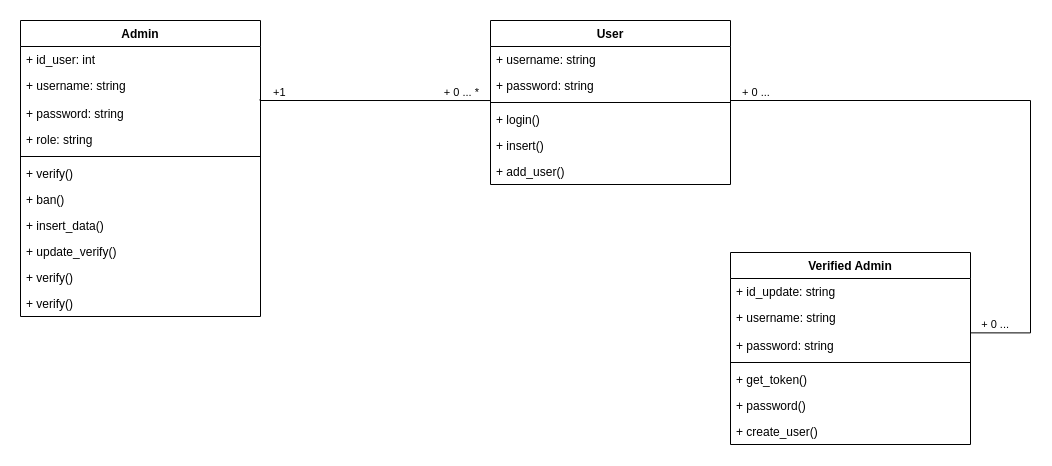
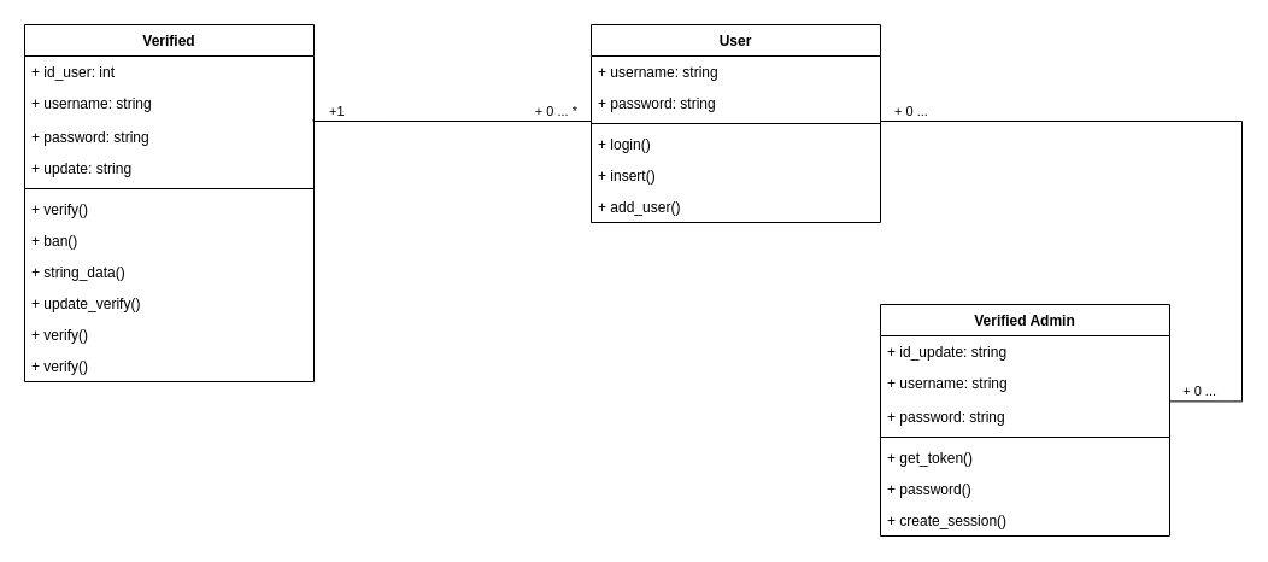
  <mxCell id="0" />
  <mxCell id="1" parent="0" />
  <mxCell id="2" value="User" style="swimlane;fontStyle=1;align=center;verticalAlign=top;childLayout=stackLayout;horizontal=1;startSize=26;horizontalStack=0;resizeParent=1;resizeParentMax=0;resizeLast=0;collapsible=1;marginBottom=0;whiteSpace=wrap;html=1;" vertex="1" parent="1"><mxGeometry x="490" y="20" width="240" height="164" as="geometry" /></mxCell>
  <mxCell id="3" value="+ username: string" style="text;strokeColor=none;fillColor=none;align=left;verticalAlign=top;spacingLeft=4;spacingRight=4;overflow=hidden;rotatable=0;points=[[0,0.5],[1,0.5]];portConstraint=eastwest;whiteSpace=wrap;html=1;" vertex="1" parent="2"><mxGeometry y="26" width="240" height="26" as="geometry" /></mxCell>
  <mxCell id="4" value="+ password: string" style="text;strokeColor=none;fillColor=none;align=left;verticalAlign=top;spacingLeft=4;spacingRight=4;overflow=hidden;rotatable=0;points=[[0,0.5],[1,0.5]];portConstraint=eastwest;whiteSpace=wrap;html=1;" vertex="1" parent="2"><mxGeometry y="52" width="240" height="26" as="geometry" /></mxCell>
  <mxCell id="5" value="" style="line;strokeWidth=1;fillColor=none;align=left;verticalAlign=middle;spacingTop=-1;spacingLeft=3;spacingRight=3;rotatable=0;labelPosition=right;points=[];portConstraint=eastwest;strokeColor=inherit;" vertex="1" parent="2"><mxGeometry y="78" width="240" height="8" as="geometry" /></mxCell>
  <mxCell id="6" value="+ login()&lt;span style=&quot;white-space: pre;&quot;&gt;&#09;&lt;/span&gt;" style="text;strokeColor=none;fillColor=none;align=left;verticalAlign=top;spacingLeft=4;spacingRight=4;overflow=hidden;rotatable=0;points=[[0,0.5],[1,0.5]];portConstraint=eastwest;whiteSpace=wrap;html=1;" vertex="1" parent="2"><mxGeometry y="86" width="240" height="26" as="geometry" /></mxCell>
  <mxCell id="7" value="+ insert()" style="text;strokeColor=none;fillColor=none;align=left;verticalAlign=top;spacingLeft=4;spacingRight=4;overflow=hidden;rotatable=0;points=[[0,0.5],[1,0.5]];portConstraint=eastwest;whiteSpace=wrap;html=1;" vertex="1" parent="2"><mxGeometry y="112" width="240" height="26" as="geometry" /></mxCell>
  <mxCell id="8" value="+ add_user()" style="text;strokeColor=none;fillColor=none;align=left;verticalAlign=top;spacingLeft=4;spacingRight=4;overflow=hidden;rotatable=0;points=[[0,0.5],[1,0.5]];portConstraint=eastwest;whiteSpace=wrap;html=1;" vertex="1" parent="2"><mxGeometry y="138" width="240" height="26" as="geometry" /></mxCell>
  <mxCell id="9" value="Verified Admin" style="swimlane;fontStyle=1;align=center;verticalAlign=top;childLayout=stackLayout;horizontal=1;startSize=26;horizontalStack=0;resizeParent=1;resizeParentMax=0;resizeLast=0;collapsible=1;marginBottom=0;whiteSpace=wrap;html=1;" vertex="1" parent="1"><mxGeometry x="730" y="252" width="240" height="192" as="geometry" /></mxCell>
  <mxCell id="10" value="+ id_update: string" style="text;strokeColor=none;fillColor=none;align=left;verticalAlign=top;spacingLeft=4;spacingRight=4;overflow=hidden;rotatable=0;points=[[0,0.5],[1,0.5]];portConstraint=eastwest;whiteSpace=wrap;html=1;" vertex="1" parent="9"><mxGeometry y="26" width="240" height="26" as="geometry" /></mxCell>
  <mxCell id="11" value="+ username: string" style="text;strokeColor=none;fillColor=none;align=left;verticalAlign=top;spacingLeft=4;spacingRight=4;overflow=hidden;rotatable=0;points=[[0,0.5],[1,0.5]];portConstraint=eastwest;whiteSpace=wrap;html=1;" vertex="1" parent="9"><mxGeometry y="52" width="240" height="28" as="geometry" /></mxCell>
  <mxCell id="12" value="+ password: string" style="text;strokeColor=none;fillColor=none;align=left;verticalAlign=top;spacingLeft=4;spacingRight=4;overflow=hidden;rotatable=0;points=[[0,0.5],[1,0.5]];portConstraint=eastwest;whiteSpace=wrap;html=1;" vertex="1" parent="9"><mxGeometry y="80" width="240" height="26" as="geometry" /></mxCell>
  <mxCell id="13" value="" style="line;strokeWidth=1;fillColor=none;align=left;verticalAlign=middle;spacingTop=-1;spacingLeft=3;spacingRight=3;rotatable=0;labelPosition=right;points=[];portConstraint=eastwest;strokeColor=inherit;" vertex="1" parent="9"><mxGeometry y="106" width="240" height="8" as="geometry" /></mxCell>
  <mxCell id="14" value="+ get_token()" style="text;strokeColor=none;fillColor=none;align=left;verticalAlign=top;spacingLeft=4;spacingRight=4;overflow=hidden;rotatable=0;points=[[0,0.5],[1,0.5]];portConstraint=eastwest;whiteSpace=wrap;html=1;" vertex="1" parent="9"><mxGeometry y="114" width="240" height="26" as="geometry" /></mxCell>
  <mxCell id="15" value="+ password()" style="text;strokeColor=none;fillColor=none;align=left;verticalAlign=top;spacingLeft=4;spacingRight=4;overflow=hidden;rotatable=0;points=[[0,0.5],[1,0.5]];portConstraint=eastwest;whiteSpace=wrap;html=1;" vertex="1" parent="9"><mxGeometry y="140" width="240" height="26" as="geometry" /></mxCell>
- <mxCell id="16" value="+ create_user()" style="text;strokeColor=none;fillColor=none;align=left;verticalAlign=top;spacingLeft=4;spacingRight=4;overflow=hidden;rotatable=0;points=[[0,0.5],[1,0.5]];portConstraint=eastwest;whiteSpace=wrap;html=1;" vertex="1" parent="9"><mxGeometry y="166" width="240" height="26" as="geometry" /></mxCell>
+ <mxCell id="16" value="+ create_session()" style="text;strokeColor=none;fillColor=none;align=left;verticalAlign=top;spacingLeft=4;spacingRight=4;overflow=hidden;rotatable=0;points=[[0,0.5],[1,0.5]];portConstraint=eastwest;whiteSpace=wrap;html=1;" vertex="1" parent="9"><mxGeometry y="166" width="240" height="26" as="geometry" /></mxCell>
  <mxCell id="17" value="" style="endArrow=none;html=1;edgeStyle=orthogonalEdgeStyle;rounded=0;entryX=0.999;entryY=0.546;entryDx=0;entryDy=0;entryPerimeter=0;" edge="1" parent="1"><mxGeometry relative="1" as="geometry"><mxPoint x="730" y="69" as="sourcePoint" /><mxPoint x="969.76" y="332.368" as="targetPoint" /><Array as="points"><mxPoint x="730" y="100" /><mxPoint x="1030" y="100" /><mxPoint x="1030" y="332" /></Array></mxGeometry></mxCell>
  <mxCell id="18" value="+ 0 ..." style="edgeLabel;resizable=0;html=1;align=left;verticalAlign=bottom;" connectable="0" vertex="1" parent="17"><mxGeometry x="-1" relative="1" as="geometry"><mxPoint x="10" y="31" as="offset" /></mxGeometry></mxCell>
  <mxCell id="19" value="+ 0 ..." style="edgeLabel;resizable=0;html=1;align=right;verticalAlign=bottom;" connectable="0" vertex="1" parent="17"><mxGeometry x="1" relative="1" as="geometry"><mxPoint x="40" as="offset" /></mxGeometry></mxCell>
- <mxCell id="20" value="Admin" style="swimlane;fontStyle=1;align=center;verticalAlign=top;childLayout=stackLayout;horizontal=1;startSize=26;horizontalStack=0;resizeParent=1;resizeParentMax=0;resizeLast=0;collapsible=1;marginBottom=0;whiteSpace=wrap;html=1;" vertex="1" parent="1"><mxGeometry x="20" y="20" width="240" height="296" as="geometry" /></mxCell>
+ <mxCell id="20" value="Verified" style="swimlane;fontStyle=1;align=center;verticalAlign=top;childLayout=stackLayout;horizontal=1;startSize=26;horizontalStack=0;resizeParent=1;resizeParentMax=0;resizeLast=0;collapsible=1;marginBottom=0;whiteSpace=wrap;html=1;" vertex="1" parent="1"><mxGeometry x="20" y="20" width="240" height="296" as="geometry" /></mxCell>
  <mxCell id="21" value="+ id_user: int" style="text;strokeColor=none;fillColor=none;align=left;verticalAlign=top;spacingLeft=4;spacingRight=4;overflow=hidden;rotatable=0;points=[[0,0.5],[1,0.5]];portConstraint=eastwest;whiteSpace=wrap;html=1;" vertex="1" parent="20"><mxGeometry y="26" width="240" height="26" as="geometry" /></mxCell>
  <mxCell id="22" value="+ username: string" style="text;strokeColor=none;fillColor=none;align=left;verticalAlign=top;spacingLeft=4;spacingRight=4;overflow=hidden;rotatable=0;points=[[0,0.5],[1,0.5]];portConstraint=eastwest;whiteSpace=wrap;html=1;" vertex="1" parent="20"><mxGeometry y="52" width="240" height="28" as="geometry" /></mxCell>
  <mxCell id="23" value="+ password: string" style="text;strokeColor=none;fillColor=none;align=left;verticalAlign=top;spacingLeft=4;spacingRight=4;overflow=hidden;rotatable=0;points=[[0,0.5],[1,0.5]];portConstraint=eastwest;whiteSpace=wrap;html=1;" vertex="1" parent="20"><mxGeometry y="80" width="240" height="26" as="geometry" /></mxCell>
- <mxCell id="24" value="+ role: string" style="text;strokeColor=none;fillColor=none;align=left;verticalAlign=top;spacingLeft=4;spacingRight=4;overflow=hidden;rotatable=0;points=[[0,0.5],[1,0.5]];portConstraint=eastwest;whiteSpace=wrap;html=1;" vertex="1" parent="20"><mxGeometry y="106" width="240" height="26" as="geometry" /></mxCell>
+ <mxCell id="24" value="+ update: string" style="text;strokeColor=none;fillColor=none;align=left;verticalAlign=top;spacingLeft=4;spacingRight=4;overflow=hidden;rotatable=0;points=[[0,0.5],[1,0.5]];portConstraint=eastwest;whiteSpace=wrap;html=1;" vertex="1" parent="20"><mxGeometry y="106" width="240" height="26" as="geometry" /></mxCell>
  <mxCell id="25" value="" style="line;strokeWidth=1;fillColor=none;align=left;verticalAlign=middle;spacingTop=-1;spacingLeft=3;spacingRight=3;rotatable=0;labelPosition=right;points=[];portConstraint=eastwest;strokeColor=inherit;" vertex="1" parent="20"><mxGeometry y="132" width="240" height="8" as="geometry" /></mxCell>
  <mxCell id="26" value="+ verify()" style="text;strokeColor=none;fillColor=none;align=left;verticalAlign=top;spacingLeft=4;spacingRight=4;overflow=hidden;rotatable=0;points=[[0,0.5],[1,0.5]];portConstraint=eastwest;whiteSpace=wrap;html=1;" vertex="1" parent="20"><mxGeometry y="140" width="240" height="26" as="geometry" /></mxCell>
  <mxCell id="27" value="+ ban()" style="text;strokeColor=none;fillColor=none;align=left;verticalAlign=top;spacingLeft=4;spacingRight=4;overflow=hidden;rotatable=0;points=[[0,0.5],[1,0.5]];portConstraint=eastwest;whiteSpace=wrap;html=1;" vertex="1" parent="20"><mxGeometry y="166" width="240" height="26" as="geometry" /></mxCell>
- <mxCell id="28" value="+ insert_data()" style="text;strokeColor=none;fillColor=none;align=left;verticalAlign=top;spacingLeft=4;spacingRight=4;overflow=hidden;rotatable=0;points=[[0,0.5],[1,0.5]];portConstraint=eastwest;whiteSpace=wrap;html=1;" vertex="1" parent="20"><mxGeometry y="192" width="240" height="26" as="geometry" /></mxCell>
+ <mxCell id="28" value="+ string_data()" style="text;strokeColor=none;fillColor=none;align=left;verticalAlign=top;spacingLeft=4;spacingRight=4;overflow=hidden;rotatable=0;points=[[0,0.5],[1,0.5]];portConstraint=eastwest;whiteSpace=wrap;html=1;" vertex="1" parent="20"><mxGeometry y="192" width="240" height="26" as="geometry" /></mxCell>
  <mxCell id="29" value="+ update_verify()" style="text;strokeColor=none;fillColor=none;align=left;verticalAlign=top;spacingLeft=4;spacingRight=4;overflow=hidden;rotatable=0;points=[[0,0.5],[1,0.5]];portConstraint=eastwest;whiteSpace=wrap;html=1;" vertex="1" parent="20"><mxGeometry y="218" width="240" height="26" as="geometry" /></mxCell>
  <mxCell id="30" value="+ verify()" style="text;strokeColor=none;fillColor=none;align=left;verticalAlign=top;spacingLeft=4;spacingRight=4;overflow=hidden;rotatable=0;points=[[0,0.5],[1,0.5]];portConstraint=eastwest;whiteSpace=wrap;html=1;" vertex="1" parent="20"><mxGeometry y="244" width="240" height="26" as="geometry" /></mxCell>
  <mxCell id="31" value="+ verify()" style="text;strokeColor=none;fillColor=none;align=left;verticalAlign=top;spacingLeft=4;spacingRight=4;overflow=hidden;rotatable=0;points=[[0,0.5],[1,0.5]];portConstraint=eastwest;whiteSpace=wrap;html=1;" vertex="1" parent="20"><mxGeometry y="270" width="240" height="26" as="geometry" /></mxCell>
  <mxCell id="32" value="" style="endArrow=none;html=1;edgeStyle=orthogonalEdgeStyle;rounded=0;entryX=0;entryY=0.742;entryDx=0;entryDy=0;entryPerimeter=0;" edge="1" parent="1"><mxGeometry relative="1" as="geometry"><mxPoint x="259.5" y="98.75" as="sourcePoint" /><mxPoint x="489.5" y="100.042" as="targetPoint" /><Array as="points"><mxPoint x="260" y="100" /></Array></mxGeometry></mxCell>
  <mxCell id="33" value="+1" style="edgeLabel;resizable=0;html=1;align=left;verticalAlign=bottom;" connectable="0" vertex="1" parent="32"><mxGeometry x="-1" relative="1" as="geometry"><mxPoint x="11" y="1" as="offset" /></mxGeometry></mxCell>
  <mxCell id="34" value="+ 0 ... *" style="edgeLabel;resizable=0;html=1;align=right;verticalAlign=bottom;" connectable="0" vertex="1" parent="32"><mxGeometry x="1" relative="1" as="geometry"><mxPoint x="-10" as="offset" /></mxGeometry></mxCell>
